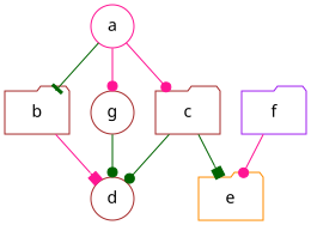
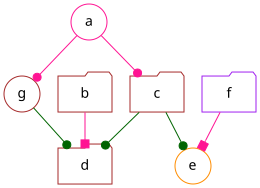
  digraph {
    fontname="Noto Sans"
    node [Weight=300 color=brown fontname="Noto Sans" shape=folder]
    edge [Weight=2 arrowhead=dot color=darkgreen fontname="Noto Sans"]
    a [Weight=2 color=deeppink shape=circle]
    b
    c [Weight=10]
    g [shape=circle]
-   d [Weight=3 shape=circle]
-   e [Weight=1 color=darkorange]
+   d [Weight=3]
+   e [Weight=1 color=darkorange shape=circle]
    f [Weight=1 color=purple]
-   a -> b [arrowhead=tee]
    a -> c [Weight=3 color=deeppink]
    a -> g [color=deeppink]
    b -> d [Weight=100 arrowhead=box color=deeppink]
    c -> d [Weight=20]
-   c -> e [Weight=0 arrowhead=box]
+   c -> e [Weight=0]
    g -> d [Weight=100]
-   f -> e [Weight=1 color=deeppink]
+   f -> e [Weight=1 arrowhead=box color=deeppink]
  }
